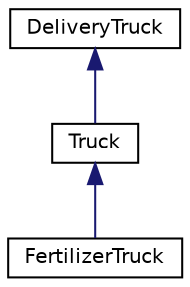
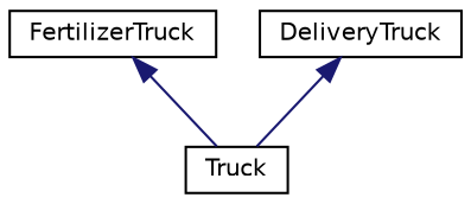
  digraph {
    rankdir=TB
    node [color=black fillcolor=white fontname=Helvetica fontsize=10 shape=record style=filled]
    edge [color=midnightblue dir=back fontname=Helvetica fontsize=10 labelfontname=Helvetica labelfontsize=10 style=solid]
    n1 [height=0.2 label=Truck width=0.4]
    n2 [height=0.2 label=FertilizerTruck width=0.4]
    n3 [height=0.2 label=DeliveryTruck width=0.4]
-   n1 -> n2
+   n2 -> n1
    n3 -> n1
  }
